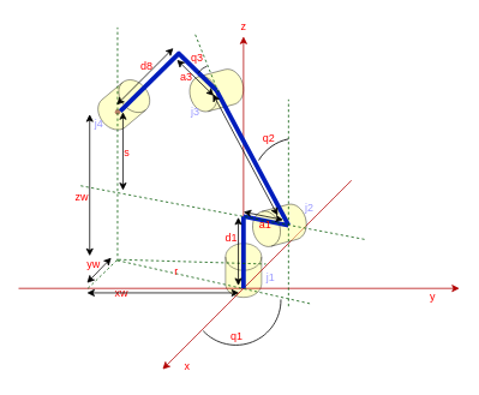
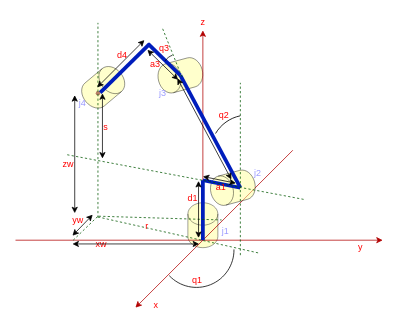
  <mxCell id="0" />
  <mxCell id="1" parent="0" />
  <mxCell id="2" value="" style="shape=cylinder3;whiteSpace=wrap;html=1;boundedLbl=1;backgroundOutline=1;size=15;opacity=50;fillColor=#FFFF99;" parent="1" vertex="1"><mxGeometry x="250" y="270" width="40" height="60" as="geometry" /></mxCell>
  <mxCell id="3" value="" style="shape=cylinder3;whiteSpace=wrap;html=1;boundedLbl=1;backgroundOutline=1;size=15;direction=south;opacity=50;flipH=1;rotation=-15;fillColor=#FFFF99;" parent="1" vertex="1"><mxGeometry x="210" y="80" width="60" height="40" as="geometry" /></mxCell>
  <mxCell id="4" value="" style="endArrow=classic;html=1;fillColor=#e51400;strokeColor=#B20000;" parent="1" edge="1"><mxGeometry width="50" height="50" relative="1" as="geometry"><mxPoint x="20" y="320" as="sourcePoint" /><mxPoint x="510" y="320" as="targetPoint" /></mxGeometry></mxCell>
  <mxCell id="5" value="" style="endArrow=classic;html=1;fillColor=#e51400;strokeColor=#B20000;" parent="1" edge="1"><mxGeometry width="50" height="50" relative="1" as="geometry"><mxPoint x="270" y="320" as="sourcePoint" /><mxPoint x="270" y="40" as="targetPoint" /></mxGeometry></mxCell>
  <mxCell id="6" value="" style="endArrow=classic;html=1;fillColor=#e51400;strokeColor=#B20000;" parent="1" edge="1"><mxGeometry width="50" height="50" relative="1" as="geometry"><mxPoint x="390" y="200" as="sourcePoint" /><mxPoint x="180" y="410" as="targetPoint" /></mxGeometry></mxCell>
  <mxCell id="7" value="" style="shape=cylinder3;whiteSpace=wrap;html=1;boundedLbl=1;backgroundOutline=1;size=15;direction=south;opacity=50;flipH=1;rotation=-15;fillColor=#FFFF99;" parent="1" vertex="1"><mxGeometry x="280" y="230" width="60" height="40" as="geometry" /></mxCell>
  <mxCell id="8" value="" style="endArrow=none;html=1;fillColor=#0050ef;strokeColor=#001DBC;strokeWidth=5;" parent="1" edge="1"><mxGeometry width="50" height="50" relative="1" as="geometry"><mxPoint x="270" y="320" as="sourcePoint" /><mxPoint x="270" y="240" as="targetPoint" /></mxGeometry></mxCell>
  <mxCell id="9" value="" style="endArrow=none;html=1;fillColor=#0050ef;strokeColor=#001DBC;strokeWidth=5;" parent="1" edge="1"><mxGeometry width="50" height="50" relative="1" as="geometry"><mxPoint x="270" y="240" as="sourcePoint" /><mxPoint x="320" y="250" as="targetPoint" /></mxGeometry></mxCell>
  <mxCell id="10" value="" style="shape=cylinder3;whiteSpace=wrap;html=1;boundedLbl=1;backgroundOutline=1;size=15;opacity=50;direction=north;flipH=1;rotation=-40;fillColor=#FFFF99;" parent="1" vertex="1"><mxGeometry x="107" y="96" width="60" height="40" as="geometry" /></mxCell>
  <mxCell id="11" value="" style="endArrow=none;html=1;fillColor=#0050ef;strokeColor=#001DBC;strokeWidth=5;" parent="1" edge="1"><mxGeometry width="50" height="50" relative="1" as="geometry"><mxPoint x="320" y="250" as="sourcePoint" /><mxPoint x="240" y="100" as="targetPoint" /></mxGeometry></mxCell>
  <mxCell id="12" value="" style="endArrow=none;html=1;fillColor=#0050ef;strokeColor=#001DBC;strokeWidth=5;" parent="1" edge="1"><mxGeometry width="50" height="50" relative="1" as="geometry"><mxPoint x="197" y="58" as="sourcePoint" /><mxPoint x="240" y="100" as="targetPoint" /></mxGeometry></mxCell>
  <mxCell id="13" value="" style="endArrow=none;html=1;fillColor=#0050ef;strokeColor=#001DBC;strokeWidth=5;" parent="1" edge="1"><mxGeometry width="50" height="50" relative="1" as="geometry"><mxPoint x="133" y="123" as="sourcePoint" /><mxPoint x="199" y="58" as="targetPoint" /></mxGeometry></mxCell>
  <mxCell id="14" value="" style="shape=waypoint;sketch=0;size=6;pointerEvents=1;points=[];fillColor=#a20025;resizable=0;rotatable=0;perimeter=centerPerimeter;snapToPoint=1;opacity=50;strokeColor=#6F0000;fontColor=#ffffff;" parent="1" vertex="1"><mxGeometry x="110" y="104" width="40" height="40" as="geometry" /></mxCell>
  <mxCell id="15" value="" style="endArrow=none;dashed=1;html=1;fillColor=#008a00;strokeColor=#005700;" parent="1" edge="1"><mxGeometry width="50" height="50" relative="1" as="geometry"><mxPoint x="130" y="290" as="sourcePoint" /><mxPoint x="130" y="30" as="targetPoint" /></mxGeometry></mxCell>
  <mxCell id="16" value="" style="endArrow=none;dashed=1;html=1;fillColor=#008a00;strokeColor=#005700;" parent="1" edge="1"><mxGeometry width="50" height="50" relative="1" as="geometry"><mxPoint x="130" y="289" as="sourcePoint" /><mxPoint x="344" y="337" as="targetPoint" /></mxGeometry></mxCell>
  <mxCell id="17" value="&lt;font color=&quot;#ff0000&quot;&gt;y&lt;/font&gt;" style="text;html=1;resizable=0;autosize=1;align=center;verticalAlign=middle;points=[];fillColor=none;strokeColor=none;rounded=0;opacity=50;" parent="1" vertex="1"><mxGeometry x="470" y="320" width="20" height="20" as="geometry" /></mxCell>
  <mxCell id="18" value="&lt;font color=&quot;#ff0000&quot;&gt;x&lt;/font&gt;" style="text;html=1;resizable=0;autosize=1;align=center;verticalAlign=middle;points=[];fillColor=none;strokeColor=none;rounded=0;opacity=50;" parent="1" vertex="1"><mxGeometry x="197" y="397" width="20" height="20" as="geometry" /></mxCell>
  <mxCell id="19" value="&lt;font color=&quot;#ff0000&quot;&gt;z&lt;/font&gt;" style="text;html=1;resizable=0;autosize=1;align=center;verticalAlign=middle;points=[];fillColor=none;strokeColor=none;rounded=0;opacity=50;" parent="1" vertex="1"><mxGeometry x="260" y="20" width="20" height="20" as="geometry" /></mxCell>
  <mxCell id="20" value="" style="endArrow=none;dashed=1;html=1;fillColor=#008a00;strokeColor=#005700;" parent="1" edge="1"><mxGeometry width="50" height="50" relative="1" as="geometry"><mxPoint x="320" y="340" as="sourcePoint" /><mxPoint x="320" y="110" as="targetPoint" /></mxGeometry></mxCell>
  <mxCell id="21" value="&lt;font color=&quot;#9999ff&quot;&gt;j1&lt;/font&gt;" style="text;html=1;resizable=0;autosize=1;align=center;verticalAlign=middle;points=[];fillColor=none;strokeColor=none;rounded=0;opacity=50;" parent="1" vertex="1"><mxGeometry x="290" y="299" width="19" height="18" as="geometry" /></mxCell>
  <mxCell id="22" value="&lt;font color=&quot;#9999ff&quot;&gt;j2&lt;/font&gt;" style="text;html=1;resizable=0;autosize=1;align=center;verticalAlign=middle;points=[];fillColor=none;strokeColor=none;rounded=0;opacity=50;" parent="1" vertex="1"><mxGeometry x="333" y="222" width="19" height="18" as="geometry" /></mxCell>
  <mxCell id="23" value="&lt;font color=&quot;#9999ff&quot;&gt;j3&lt;/font&gt;" style="text;html=1;resizable=0;autosize=1;align=center;verticalAlign=middle;points=[];fillColor=none;strokeColor=none;rounded=0;opacity=50;" parent="1" vertex="1"><mxGeometry x="206" y="115" width="19" height="18" as="geometry" /></mxCell>
  <mxCell id="24" value="&lt;font color=&quot;#9999ff&quot;&gt;j4&lt;/font&gt;" style="text;html=1;resizable=0;autosize=1;align=center;verticalAlign=middle;points=[];fillColor=none;strokeColor=none;rounded=0;opacity=50;" parent="1" vertex="1"><mxGeometry x="99" y="129" width="19" height="18" as="geometry" /></mxCell>
  <mxCell id="25" value="&lt;font color=&quot;#ff0000&quot;&gt;r&lt;/font&gt;" style="text;html=1;resizable=0;autosize=1;align=center;verticalAlign=middle;points=[];fillColor=none;strokeColor=none;rounded=0;opacity=50;" parent="1" vertex="1"><mxGeometry x="188" y="293" width="14" height="18" as="geometry" /></mxCell>
  <mxCell id="26" value="&lt;font color=&quot;#ff0000&quot;&gt;xw&lt;/font&gt;" style="text;html=1;resizable=0;autosize=1;align=center;verticalAlign=middle;points=[];fillColor=none;strokeColor=none;rounded=0;opacity=50;" parent="1" vertex="1"><mxGeometry x="121" y="317" width="25" height="18" as="geometry" /></mxCell>
  <mxCell id="27" value="" style="endArrow=none;dashed=1;html=1;fillColor=#008a00;strokeColor=#005700;" parent="1" edge="1"><mxGeometry width="50" height="50" relative="1" as="geometry"><mxPoint x="97" y="320" as="sourcePoint" /><mxPoint x="130" y="288" as="targetPoint" /></mxGeometry></mxCell>
  <mxCell id="28" value="" style="endArrow=none;dashed=1;html=1;fillColor=#008a00;strokeColor=#005700;" parent="1" edge="1"><mxGeometry width="50" height="50" relative="1" as="geometry"><mxPoint x="131" y="288" as="sourcePoint" /><mxPoint x="295" y="293" as="targetPoint" /></mxGeometry></mxCell>
  <mxCell id="29" value="&lt;font color=&quot;#ff0000&quot;&gt;yw&lt;/font&gt;" style="text;html=1;resizable=0;autosize=1;align=center;verticalAlign=middle;points=[];fillColor=none;strokeColor=none;rounded=0;opacity=50;" parent="1" vertex="1"><mxGeometry x="90" y="285" width="25" height="18" as="geometry" /></mxCell>
  <mxCell id="30" value="" style="endArrow=classic;startArrow=classic;html=1;" parent="1" edge="1"><mxGeometry width="50" height="50" relative="1" as="geometry"><mxPoint x="96" y="325" as="sourcePoint" /><mxPoint x="265" y="325" as="targetPoint" /></mxGeometry></mxCell>
  <mxCell id="31" value="" style="endArrow=classic;startArrow=classic;html=1;" parent="1" edge="1"><mxGeometry width="50" height="50" relative="1" as="geometry"><mxPoint x="96" y="314" as="sourcePoint" /><mxPoint x="123" y="286" as="targetPoint" /></mxGeometry></mxCell>
  <mxCell id="32" value="" style="endArrow=none;dashed=1;html=1;fillColor=#008a00;strokeColor=#005700;" parent="1" edge="1"><mxGeometry width="50" height="50" relative="1" as="geometry"><mxPoint x="89" y="206" as="sourcePoint" /><mxPoint x="407" y="266" as="targetPoint" /></mxGeometry></mxCell>
  <mxCell id="33" value="" style="endArrow=classic;startArrow=classic;html=1;" parent="1" edge="1"><mxGeometry width="50" height="50" relative="1" as="geometry"><mxPoint x="264.21" y="317" as="sourcePoint" /><mxPoint x="264.21" y="241" as="targetPoint" /></mxGeometry></mxCell>
  <mxCell id="34" value="&lt;font color=&quot;#ff0000&quot;&gt;d1&lt;/font&gt;" style="text;html=1;resizable=0;autosize=1;align=center;verticalAlign=middle;points=[];fillColor=none;strokeColor=none;rounded=0;opacity=50;" parent="1" vertex="1"><mxGeometry x="244" y="255" width="23" height="18" as="geometry" /></mxCell>
  <mxCell id="35" value="" style="endArrow=classic;startArrow=classic;html=1;" parent="1" edge="1"><mxGeometry width="50" height="50" relative="1" as="geometry"><mxPoint x="270" y="235" as="sourcePoint" /><mxPoint x="314" y="244" as="targetPoint" /></mxGeometry></mxCell>
  <mxCell id="36" value="&lt;font color=&quot;#ff0000&quot;&gt;a1&lt;/font&gt;" style="text;html=1;resizable=0;autosize=1;align=center;verticalAlign=middle;points=[];fillColor=none;strokeColor=none;rounded=0;opacity=50;" parent="1" vertex="1"><mxGeometry x="282" y="240" width="23" height="18" as="geometry" /></mxCell>
  <mxCell id="37" value="" style="endArrow=classic;startArrow=classic;html=1;" parent="1" edge="1"><mxGeometry width="50" height="50" relative="1" as="geometry"><mxPoint x="136" y="211" as="sourcePoint" /><mxPoint x="136" y="124" as="targetPoint" /></mxGeometry></mxCell>
  <mxCell id="38" value="&lt;font color=&quot;#ff0000&quot;&gt;s&lt;/font&gt;" style="text;html=1;resizable=0;autosize=1;align=center;verticalAlign=middle;points=[];fillColor=none;strokeColor=none;rounded=0;opacity=50;" parent="1" vertex="1"><mxGeometry x="132" y="161" width="16" height="18" as="geometry" /></mxCell>
  <mxCell id="39" value="" style="endArrow=classic;startArrow=classic;html=1;" parent="1" edge="1"><mxGeometry width="50" height="50" relative="1" as="geometry"><mxPoint x="129" y="116" as="sourcePoint" /><mxPoint x="192" y="53" as="targetPoint" /></mxGeometry></mxCell>
  <mxCell id="40" value="" style="endArrow=classic;startArrow=classic;html=1;" parent="1" edge="1"><mxGeometry width="50" height="50" relative="1" as="geometry"><mxPoint x="196" y="66" as="sourcePoint" /><mxPoint x="237" y="106" as="targetPoint" /></mxGeometry></mxCell>
  <mxCell id="41" value="" style="endArrow=classic;startArrow=classic;html=1;" parent="1" edge="1"><mxGeometry width="50" height="50" relative="1" as="geometry"><mxPoint x="308" y="239" as="sourcePoint" /><mxPoint x="236" y="104" as="targetPoint" /></mxGeometry></mxCell>
  <mxCell id="42" value="&lt;font color=&quot;#ff0000&quot;&gt;a3&lt;/font&gt;" style="text;html=1;resizable=0;autosize=1;align=center;verticalAlign=middle;points=[];fillColor=none;strokeColor=none;rounded=0;opacity=50;" parent="1" vertex="1"><mxGeometry x="194" y="77" width="23" height="18" as="geometry" /></mxCell>
  <mxCell id="43" value="&lt;font color=&quot;#ff0000&quot;&gt;q2&lt;br&gt;&lt;/font&gt;" style="text;html=1;resizable=0;autosize=1;align=center;verticalAlign=middle;points=[];fillColor=none;strokeColor=none;rounded=0;opacity=50;" parent="1" vertex="1"><mxGeometry x="286" y="144" width="23" height="18" as="geometry" /></mxCell>
  <mxCell id="44" value="&lt;font color=&quot;#ff0000&quot;&gt;q3&lt;br&gt;&lt;/font&gt;" style="text;html=1;resizable=0;autosize=1;align=center;verticalAlign=middle;points=[];fillColor=none;strokeColor=none;rounded=0;opacity=50;" parent="1" vertex="1"><mxGeometry x="206" y="55" width="23" height="18" as="geometry" /></mxCell>
  <mxCell id="45" value="&lt;font color=&quot;#ff0000&quot;&gt;q1&lt;br&gt;&lt;/font&gt;" style="text;html=1;resizable=0;autosize=1;align=center;verticalAlign=middle;points=[];fillColor=none;strokeColor=none;rounded=0;opacity=50;" parent="1" vertex="1"><mxGeometry x="250" y="365" width="23" height="18" as="geometry" /></mxCell>
- <mxCell id="46" value="&lt;font color=&quot;#ff0000&quot;&gt;d8&lt;br&gt;&lt;/font&gt;" style="text;html=1;resizable=0;autosize=1;align=center;verticalAlign=middle;points=[];fillColor=none;strokeColor=none;rounded=0;opacity=50;" parent="1" vertex="1"><mxGeometry x="150" y="65" width="23" height="18" as="geometry" /></mxCell>
+ <mxCell id="46" value="&lt;font color=&quot;#ff0000&quot;&gt;d4&lt;br&gt;&lt;/font&gt;" style="text;html=1;resizable=0;autosize=1;align=center;verticalAlign=middle;points=[];fillColor=none;strokeColor=none;rounded=0;opacity=50;" parent="1" vertex="1"><mxGeometry x="150" y="65" width="23" height="18" as="geometry" /></mxCell>
  <mxCell id="47" value="" style="endArrow=none;dashed=1;html=1;strokeWidth=1;fillColor=#008a00;strokeColor=#005700;" parent="1" edge="1"><mxGeometry width="50" height="50" relative="1" as="geometry"><mxPoint x="242" y="102" as="sourcePoint" /><mxPoint x="216" y="37" as="targetPoint" /></mxGeometry></mxCell>
  <mxCell id="48" value="" style="verticalLabelPosition=bottom;verticalAlign=top;html=1;shape=mxgraph.basic.arc;startAngle=0.835;endAngle=0.94;fillColor=#FFFF99;gradientColor=none;" parent="1" vertex="1"><mxGeometry x="217" y="72" width="39" height="35" as="geometry" /></mxCell>
  <mxCell id="49" value="" style="verticalLabelPosition=bottom;verticalAlign=top;html=1;shape=mxgraph.basic.arc;startAngle=0.668;endAngle=0.801;fillColor=#FFFF99;gradientColor=none;rotation=60;" parent="1" vertex="1"><mxGeometry x="280" y="153" width="100" height="100" as="geometry" /></mxCell>
  <mxCell id="50" value="" style="verticalLabelPosition=bottom;verticalAlign=top;html=1;shape=mxgraph.basic.arc;startAngle=0.234;endAngle=0.616;fillColor=none;gradientColor=none;rotation=5;" parent="1" vertex="1"><mxGeometry x="211.5" y="283" width="100" height="100" as="geometry" /></mxCell>
  <mxCell id="51" value="" style="endArrow=classic;startArrow=classic;html=1;" edge="1" parent="1"><mxGeometry width="50" height="50" relative="1" as="geometry"><mxPoint x="99" y="284" as="sourcePoint" /><mxPoint x="99" y="126.5" as="targetPoint" /></mxGeometry></mxCell>
  <mxCell id="52" value="&lt;font color=&quot;#ff0000&quot;&gt;zw&lt;/font&gt;" style="text;html=1;resizable=0;autosize=1;align=center;verticalAlign=middle;points=[];fillColor=none;strokeColor=none;rounded=0;opacity=50;" vertex="1" parent="1"><mxGeometry x="77" y="210" width="25" height="18" as="geometry" /></mxCell>
